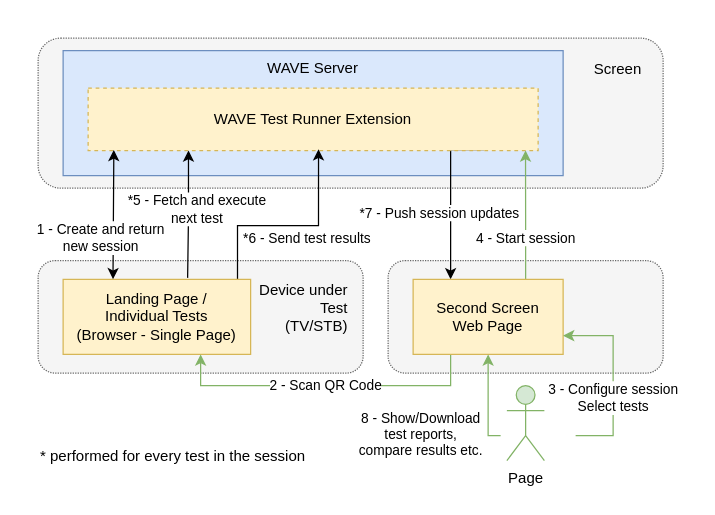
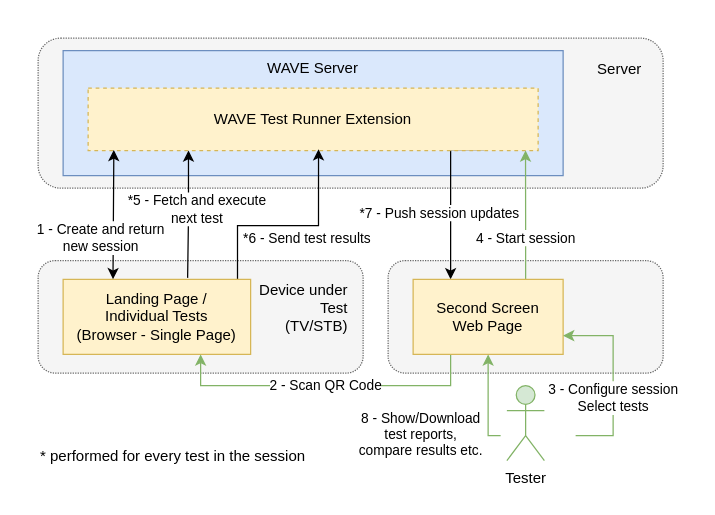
  <mxCell id="0" />
  <mxCell id="1" parent="0" />
  <mxCell id="2" value="" style="rounded=0;whiteSpace=wrap;html=1;dashed=1;dashPattern=1 1;strokeColor=none;" vertex="1" parent="1"><mxGeometry x="20" y="20" width="530" height="370" as="geometry" /></mxCell>
  <mxCell id="3" value="" style="rounded=1;whiteSpace=wrap;html=1;dashed=1;dashPattern=1 1;fillColor=#f5f5f5;strokeColor=#666666;fontColor=#333333;" vertex="1" parent="1"><mxGeometry x="30" y="30" width="500" height="120" as="geometry" /></mxCell>
  <mxCell id="4" value="" style="rounded=1;whiteSpace=wrap;html=1;dashed=1;dashPattern=1 1;fillColor=#f5f5f5;strokeColor=#666666;fontColor=#333333;" vertex="1" parent="1"><mxGeometry x="30" y="208" width="260" height="90" as="geometry" /></mxCell>
  <mxCell id="5" value="" style="rounded=1;whiteSpace=wrap;html=1;dashed=1;dashPattern=1 1;fillColor=#f5f5f5;strokeColor=#666666;fontColor=#333333;" vertex="1" parent="1"><mxGeometry x="310" y="208" width="220" height="90" as="geometry" /></mxCell>
  <mxCell id="6" value="&lt;div&gt;WAVE Server&lt;br&gt;&lt;/div&gt;" style="rounded=0;whiteSpace=wrap;html=1;verticalAlign=top;fillColor=#dae8fc;strokeColor=#6c8ebf;" vertex="1" parent="1"><mxGeometry x="50" y="40" width="400" height="100" as="geometry" /></mxCell>
- <mxCell id="7" value="Screen" style="text;html=1;strokeColor=none;fillColor=none;align=right;verticalAlign=middle;whiteSpace=wrap;rounded=0;dashed=1;" vertex="1" parent="1"><mxGeometry x="455" y="40" width="60" height="30" as="geometry" /></mxCell>
+ <mxCell id="7" value="Server" style="text;html=1;strokeColor=none;fillColor=none;align=right;verticalAlign=middle;whiteSpace=wrap;rounded=0;dashed=1;" vertex="1" parent="1"><mxGeometry x="455" y="40" width="60" height="30" as="geometry" /></mxCell>
  <mxCell id="8" value="*7 - Push session updates" style="edgeStyle=orthogonalEdgeStyle;rounded=0;orthogonalLoop=1;jettySize=auto;html=1;exitX=0.88;exitY=0.988;exitDx=0;exitDy=0;entryX=0.25;entryY=0;entryDx=0;entryDy=0;labelBorderColor=none;startArrow=none;startFill=0;endArrow=classic;endFill=1;exitPerimeter=0;" edge="1" parent="1" source="9" target="16"><mxGeometry x="0.182" y="-9" relative="1" as="geometry"><Array as="points"><mxPoint x="360" y="119" /></Array><mxPoint as="offset" /></mxGeometry></mxCell>
  <mxCell id="9" value="WAVE Test Runner Extension" style="rounded=0;whiteSpace=wrap;html=1;dashed=1;fillColor=#fff2cc;strokeColor=#d6b656;" vertex="1" parent="1"><mxGeometry x="70" y="70" width="360" height="50" as="geometry" /></mxCell>
  <mxCell id="10" value="*5 - Fetch and execute&lt;div&gt;next test&lt;/div&gt;" style="edgeStyle=orthogonalEdgeStyle;rounded=0;orthogonalLoop=1;jettySize=auto;html=1;labelBorderColor=none;startArrow=classic;startFill=1;endArrow=none;endFill=0;entryX=0.664;entryY=-0.02;entryDx=0;entryDy=0;entryPerimeter=0;exitX=0.223;exitY=0.998;exitDx=0;exitDy=0;exitPerimeter=0;" edge="1" parent="1" source="9" target="12"><mxGeometry x="-0.077" y="7" relative="1" as="geometry"><Array as="points" /><mxPoint as="offset" /></mxGeometry></mxCell>
  <mxCell id="11" value="*6 - Send test results" style="edgeStyle=orthogonalEdgeStyle;rounded=0;orthogonalLoop=1;jettySize=auto;html=1;exitX=0.93;exitY=0.005;exitDx=0;exitDy=0;labelBorderColor=none;startArrow=none;startFill=0;endArrow=classic;endFill=1;exitPerimeter=0;entryX=0.512;entryY=0.979;entryDx=0;entryDy=0;entryPerimeter=0;" edge="1" parent="1" source="12" target="9"><mxGeometry x="0.168" y="-10" relative="1" as="geometry"><mxPoint x="254" y="130" as="targetPoint" /><Array as="points"><mxPoint x="190" y="180" /><mxPoint x="254" y="180" /></Array><mxPoint as="offset" /></mxGeometry></mxCell>
  <mxCell id="12" value="&lt;div&gt;Landing Page /&lt;br&gt;&lt;/div&gt;&lt;div&gt;Individual Tests&lt;/div&gt;&lt;div&gt;(Browser - Single Page)&lt;br&gt;&lt;/div&gt;" style="rounded=0;whiteSpace=wrap;html=1;fillColor=#fff2cc;strokeColor=#d6b656;" vertex="1" parent="1"><mxGeometry x="50" y="223" width="150" height="60" as="geometry" /></mxCell>
  <mxCell id="13" value="&lt;div&gt;Device under Test&lt;/div&gt;&lt;div&gt;(TV/STB)&lt;br&gt;&lt;/div&gt;" style="text;html=1;strokeColor=none;fillColor=none;align=right;verticalAlign=middle;whiteSpace=wrap;rounded=0;" vertex="1" parent="1"><mxGeometry x="200" y="223" width="80" height="45" as="geometry" /></mxCell>
  <mxCell id="14" value="2 - Scan QR Code" style="edgeStyle=orthogonalEdgeStyle;rounded=0;orthogonalLoop=1;jettySize=auto;html=1;exitX=0.25;exitY=1;exitDx=0;exitDy=0;spacing=4;spacingRight=0;labelBorderColor=none;fillColor=#d5e8d4;strokeColor=#82b366;" edge="1" parent="1" source="16" target="12"><mxGeometry relative="1" as="geometry"><mxPoint x="160" y="328" as="targetPoint" /><Array as="points"><mxPoint x="360" y="308" /><mxPoint x="160" y="308" /></Array></mxGeometry></mxCell>
  <mxCell id="15" value="&lt;div&gt;4 - Start session&lt;/div&gt;" style="edgeStyle=orthogonalEdgeStyle;rounded=0;orthogonalLoop=1;jettySize=auto;html=1;exitX=0.75;exitY=0;exitDx=0;exitDy=0;labelBorderColor=none;fillColor=#d5e8d4;strokeColor=#82b366;entryX=0.972;entryY=0.998;entryDx=0;entryDy=0;entryPerimeter=0;" edge="1" parent="1" source="16" target="9"><mxGeometry x="-0.36" relative="1" as="geometry"><mxPoint x="420" y="132" as="targetPoint" /><Array as="points" /><mxPoint as="offset" /></mxGeometry></mxCell>
  <mxCell id="16" value="&lt;div&gt;Second Screen&lt;/div&gt;&lt;div&gt;Web Page&lt;br&gt;&lt;/div&gt;" style="rounded=0;whiteSpace=wrap;html=1;fillColor=#fff2cc;strokeColor=#d6b656;" vertex="1" parent="1"><mxGeometry x="330" y="223" width="120" height="60" as="geometry" /></mxCell>
- <mxCell id="17" value="&lt;div&gt;Page&lt;/div&gt;" style="shape=umlActor;verticalLabelPosition=bottom;verticalAlign=top;html=1;outlineConnect=0;fillColor=#d5e8d4;strokeColor=#82b366;" vertex="1" parent="1"><mxGeometry x="405" y="308" width="30" height="60" as="geometry" /></mxCell>
+ <mxCell id="17" value="&lt;div&gt;Tester&lt;/div&gt;" style="shape=umlActor;verticalLabelPosition=bottom;verticalAlign=top;html=1;outlineConnect=0;fillColor=#d5e8d4;strokeColor=#82b366;" vertex="1" parent="1"><mxGeometry x="405" y="308" width="30" height="60" as="geometry" /></mxCell>
  <mxCell id="18" value="&lt;div&gt;3 - Configure session&lt;/div&gt;&lt;div&gt;Select tests&lt;br&gt;&lt;/div&gt;" style="endArrow=classic;html=1;rounded=0;labelBorderColor=none;entryX=1;entryY=0.75;entryDx=0;entryDy=0;fillColor=#d5e8d4;strokeColor=#82b366;" edge="1" parent="1" target="16"><mxGeometry x="-0.2" width="50" height="50" relative="1" as="geometry"><mxPoint x="460" y="348" as="sourcePoint" /><mxPoint x="430" y="308" as="targetPoint" /><Array as="points"><mxPoint x="490" y="348" /><mxPoint x="490" y="268" /></Array><mxPoint as="offset" /></mxGeometry></mxCell>
  <mxCell id="19" value="&lt;div&gt;1 - Create and return&lt;/div&gt;&lt;div&gt;new session&lt;br&gt;&lt;/div&gt;" style="edgeStyle=orthogonalEdgeStyle;rounded=0;orthogonalLoop=1;jettySize=auto;html=1;labelBorderColor=none;endArrow=classic;endFill=1;startArrow=classic;startFill=1;entryX=0.266;entryY=-0.003;entryDx=0;entryDy=0;entryPerimeter=0;exitX=0.057;exitY=0.989;exitDx=0;exitDy=0;exitPerimeter=0;" edge="1" parent="1" source="9" target="12"><mxGeometry x="0.369" y="-10" relative="1" as="geometry"><mxPoint x="90" y="130" as="sourcePoint" /><mxPoint x="140" y="180" as="targetPoint" /><Array as="points"><mxPoint x="91" y="130" /><mxPoint x="90" y="130" /></Array><mxPoint as="offset" /></mxGeometry></mxCell>
  <mxCell id="20" value="&lt;div&gt;8 - Show/Download &lt;br&gt;&lt;/div&gt;&lt;div&gt;test reports,&lt;br&gt;&lt;/div&gt;&lt;div&gt;compare results etc.&lt;/div&gt;" style="endArrow=classic;html=1;rounded=0;labelBorderColor=none;entryX=0.5;entryY=1;entryDx=0;entryDy=0;fillColor=#d5e8d4;strokeColor=#82b366;" edge="1" parent="1" target="16"><mxGeometry x="-0.707" y="54" width="50" height="50" relative="1" as="geometry"><mxPoint x="400" y="348" as="sourcePoint" /><mxPoint x="370" y="358" as="targetPoint" /><Array as="points"><mxPoint x="390" y="348" /></Array><mxPoint as="offset" /></mxGeometry></mxCell>
  <mxCell id="21" value="* performed for every test in the session" style="text;html=1;strokeColor=none;fillColor=none;align=left;verticalAlign=middle;whiteSpace=wrap;rounded=0;dashed=1;dashPattern=1 1;" vertex="1" parent="1"><mxGeometry x="30" y="350" width="220" height="30" as="geometry" /></mxCell>
